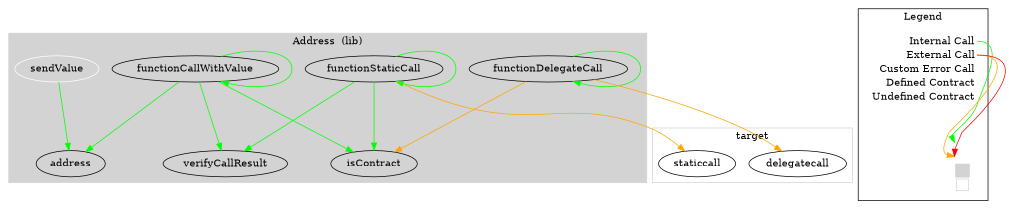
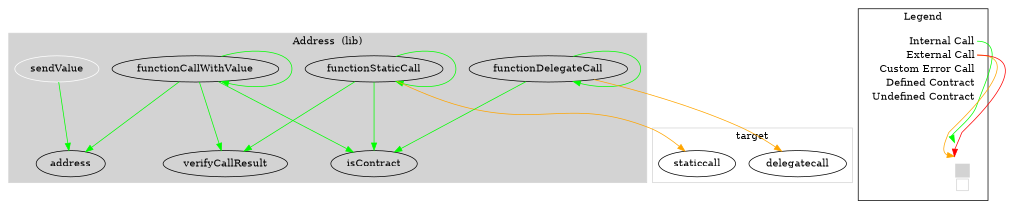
  digraph {
    compound=true
    rankdir=TB
    edge [color=green]
    n1 [label=isContract]
    n2 [color=white label=sendValue]
    n3 [label=functionCallWithValue]
    n4 [label=functionStaticCall]
    n5 [label=functionDelegateCall]
    n6 [label=verifyCallResult]
    n7 [label=address]
    n8 [label=staticcall]
    n9 [label=delegatecall]
    n10 [label=<<table border="0" cellpadding="2" cellspacing="0" cellborder="0">   <tr><td align="right" port="i1">Internal Call</td></tr>   <tr><td align="right" port="i2">External Call</td></tr>   <tr><td align="right" port="i2">Custom Error Call</td></tr>   <tr><td align="right" port="i3">Defined Contract</td></tr>   <tr><td align="right" port="i4">Undefined Contract</td></tr>   </table>> shape=plaintext]
    n11 [label=<<table border="0" cellpadding="2" cellspacing="0" cellborder="0">   <tr><td port="i1">&nbsp;&nbsp;&nbsp;</td></tr>   <tr><td port="i2">&nbsp;&nbsp;&nbsp;</td></tr>   <tr><td port="i3" bgcolor="lightgray">&nbsp;&nbsp;&nbsp;</td></tr>   <tr><td port="i4">     <table border="1" cellborder="0" cellspacing="0" cellpadding="7" color="lightgray">       <tr>        <td></td>       </tr>      </table>   </td></tr>   </table>> shape=plaintext]
    subgraph cluster_1 {
      bgcolor=lightgray
      color=lightgray
      label="Address  (lib)"
      style=filled
      n1
      n2
      n3
      n4
      n5
      n6
      n7
    }
    subgraph cluster_2 {
      color=lightgray
      label=target
      n8
      n9
    }
    subgraph cluster_3 {
      label=Legend
      n10
      n11
    }
    n2 -> n7
    n3 -> n1
    n3 -> n3
    n3 -> n6
    n3 -> n7
    n4 -> n1
    n4 -> n4
    n4 -> n6
    n4 -> n8 [color=orange]
-   n5 -> n1 [color=orange]
+   n5 -> n1
    n5 -> n5
    n5 -> n9 [color=orange]
    n10 -> n11 [headport="i1:w" tailport="i1:e"]
    n10 -> n11 [color=orange headport="i2:w" tailport="i2:e"]
    n10 -> n11 [color=red headport="i2:w" tailport="i2:e"]
  }
